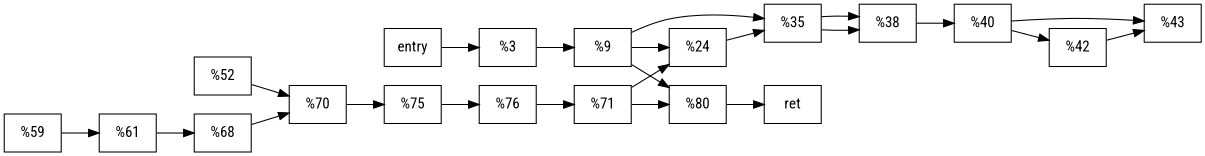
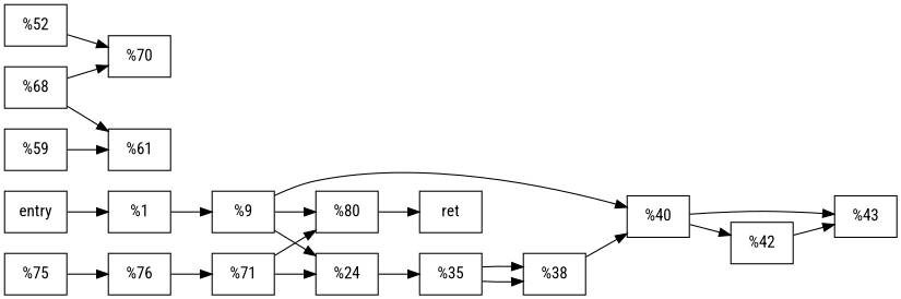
  digraph {
    fontname="Roboto Condensed"
    rankdir=LR
    node [fontname="Roboto Condensed" shape=box]
    edge [fontname="Roboto Condensed"]
    n1 [label=entry]
-   n2 [label="%3"]
+   n2 [label="%1"]
    n3 [label="%9"]
    n4 [label="%24"]
    n5 [label="%35"]
    n6 [label="%80"]
    n7 [label="%38"]
    n8 [label=ret]
    n9 [label="%40"]
    n10 [label="%42"]
    n11 [label="%43"]
    n12 [label="%52"]
    n13 [label="%70"]
    n14 [label="%59"]
    n15 [label="%61"]
    n16 [label="%75"]
    n17 [label="%68"]
    n18 [label="%76"]
    n19 [label="%71"]
    n1 -> n2
    n2 -> n3
    n3 -> n4
-   n3 -> n5
+   n3 -> n9
    n3 -> n6
    n4 -> n5
    n5 -> n7
    n5 -> n7
    n6 -> n8
    n7 -> n9
    n9 -> n10
    n9 -> n11
    n10 -> n11
    n12 -> n13
-   n13 -> n16
    n14 -> n15
-   n15 -> n17
+   n17 -> n15
    n16 -> n18
    n17 -> n13
    n18 -> n19
    n19 -> n4
    n19 -> n6
  }
